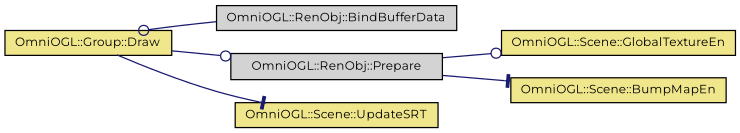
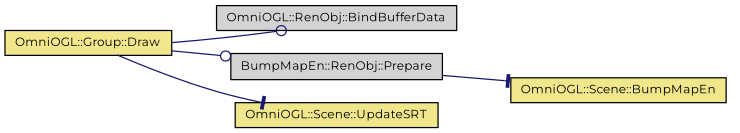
  digraph {
    fontname=Montserrat
    rankdir=LR
    node [color=black fillcolor=khaki fontname=Montserrat fontsize=10 shape=record style=filled]
    edge [arrowhead=odot color=midnightblue fontname=Montserrat fontsize=10 labelfontname=Helvetica labelfontsize=10 style=solid]
    n1 [fontcolor=black height=0.2 label="OmniOGL::Group::Draw" width=0.4]
    n2 [fillcolor=lightgrey height=0.2 label="OmniOGL::RenObj::BindBufferData" width=0.4]
-   n3 [fillcolor=lightgrey height=0.2 label="OmniOGL::RenObj::Prepare" width=0.4]
+   n3 [fillcolor=lightgrey height=0.2 label="BumpMapEn::RenObj::Prepare" width=0.4]
    n4 [height=0.2 label="OmniOGL::Scene::UpdateSRT" width=0.4]
-   n5 [height=0.2 label="OmniOGL::Scene::GlobalTextureEn" width=0.4]
    n6 [height=0.2 label="OmniOGL::Scene::BumpMapEn" width=0.4]
-   n2 -> n1
+   n1 -> n2
    n1 -> n3
    n1 -> n4 [arrowhead=tee]
-   n3 -> n5
    n3 -> n6 [arrowhead=tee]
  }
